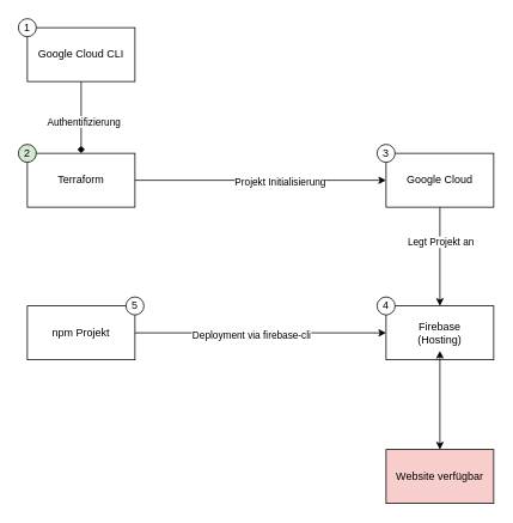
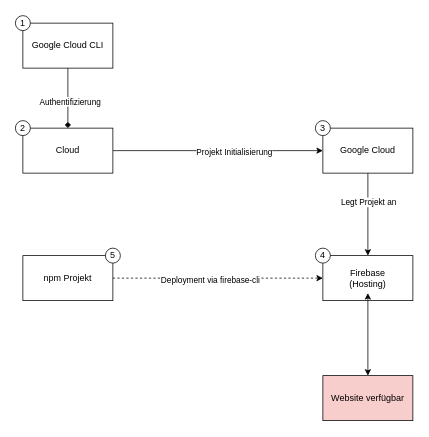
  <mxCell id="0" />
  <mxCell id="1" parent="0" />
  <mxCell id="2" style="edgeStyle=orthogonalEdgeStyle;rounded=0;orthogonalLoop=1;jettySize=auto;html=1;entryX=0;entryY=0.5;entryDx=0;entryDy=0;" parent="1" source="4" target="9" edge="1"><mxGeometry relative="1" as="geometry" /></mxCell>
  <mxCell id="3" value="Projekt Initialisierung" style="edgeLabel;html=1;align=center;verticalAlign=middle;resizable=0;points=[];" parent="2" vertex="1" connectable="0"><mxGeometry x="0.15" y="-1" relative="1" as="geometry"><mxPoint as="offset" /></mxGeometry></mxCell>
- <mxCell id="4" value="Terraform" style="rounded=0;whiteSpace=wrap;html=1;" parent="1" vertex="1"><mxGeometry x="30" y="170" width="120" height="60" as="geometry" /></mxCell>
+ <mxCell id="4" value="Cloud" style="rounded=0;whiteSpace=wrap;html=1;" parent="1" vertex="1"><mxGeometry x="30" y="170" width="120" height="60" as="geometry" /></mxCell>
  <mxCell id="5" style="edgeStyle=orthogonalEdgeStyle;rounded=0;orthogonalLoop=1;jettySize=auto;html=1;" edge="1" parent="1" source="6" target="21"><mxGeometry relative="1" as="geometry" /></mxCell>
  <mxCell id="6" value="Firebase&lt;div&gt;(Hosting)&lt;/div&gt;" style="rounded=0;whiteSpace=wrap;html=1;" parent="1" vertex="1"><mxGeometry x="430" y="340" width="120" height="60" as="geometry" /></mxCell>
  <mxCell id="7" style="edgeStyle=orthogonalEdgeStyle;rounded=0;orthogonalLoop=1;jettySize=auto;html=1;exitX=0.5;exitY=1;exitDx=0;exitDy=0;entryX=0.5;entryY=0;entryDx=0;entryDy=0;" parent="1" source="9" target="6" edge="1"><mxGeometry relative="1" as="geometry"><mxPoint x="360" y="270" as="targetPoint" /></mxGeometry></mxCell>
  <mxCell id="8" value="Legt Projekt an" style="edgeLabel;html=1;align=center;verticalAlign=middle;resizable=0;points=[];" parent="7" vertex="1" connectable="0"><mxGeometry x="-0.309" relative="1" as="geometry"><mxPoint as="offset" /></mxGeometry></mxCell>
  <mxCell id="9" value="Google Cloud" style="rounded=0;whiteSpace=wrap;html=1;" parent="1" vertex="1"><mxGeometry x="430" y="170" width="120" height="60" as="geometry" /></mxCell>
- <mxCell id="10" style="edgeStyle=orthogonalEdgeStyle;rounded=0;orthogonalLoop=1;jettySize=auto;html=1;entryX=0;entryY=0.5;entryDx=0;entryDy=0;" parent="1" source="12" target="6" edge="1"><mxGeometry relative="1" as="geometry" /></mxCell>
+ <mxCell id="10" style="edgeStyle=orthogonalEdgeStyle;rounded=0;orthogonalLoop=1;jettySize=auto;html=1;entryX=0;entryY=0.5;entryDx=0;entryDy=0;dashed=1;" parent="1" source="12" target="6" edge="1"><mxGeometry relative="1" as="geometry" /></mxCell>
  <mxCell id="11" value="Deployment via firebase-cli" style="edgeLabel;html=1;align=center;verticalAlign=middle;resizable=0;points=[];" parent="10" vertex="1" connectable="0"><mxGeometry x="-0.079" y="-2" relative="1" as="geometry"><mxPoint as="offset" /></mxGeometry></mxCell>
  <mxCell id="12" value="npm Projekt" style="rounded=0;whiteSpace=wrap;html=1;" parent="1" vertex="1"><mxGeometry x="30" y="340" width="120" height="60" as="geometry" /></mxCell>
  <mxCell id="13" style="edgeStyle=orthogonalEdgeStyle;rounded=0;orthogonalLoop=1;jettySize=auto;html=1;entryX=0.5;entryY=0;entryDx=0;entryDy=0;endArrow=diamond;" parent="1" source="15" target="4" edge="1"><mxGeometry relative="1" as="geometry" /></mxCell>
  <mxCell id="14" value="Authentifizierung" style="edgeLabel;html=1;align=center;verticalAlign=middle;resizable=0;points=[];" parent="13" vertex="1" connectable="0"><mxGeometry x="0.1" y="2" relative="1" as="geometry"><mxPoint as="offset" /></mxGeometry></mxCell>
  <mxCell id="15" value="Google Cloud CLI" style="rounded=0;whiteSpace=wrap;html=1;" parent="1" vertex="1"><mxGeometry x="30" y="30" width="120" height="60" as="geometry" /></mxCell>
  <mxCell id="16" value="1" style="ellipse;whiteSpace=wrap;html=1;" vertex="1" parent="1"><mxGeometry x="20" y="20" width="20" height="20" as="geometry" /></mxCell>
- <mxCell id="17" value="2" style="ellipse;whiteSpace=wrap;html=1;fillColor=#d5e8d4;" vertex="1" parent="1"><mxGeometry x="20" y="160" width="20" height="20" as="geometry" /></mxCell>
+ <mxCell id="17" value="2" style="ellipse;whiteSpace=wrap;html=1;" vertex="1" parent="1"><mxGeometry x="20" y="160" width="20" height="20" as="geometry" /></mxCell>
  <mxCell id="18" value="3" style="ellipse;whiteSpace=wrap;html=1;" vertex="1" parent="1"><mxGeometry x="420" y="160" width="20" height="20" as="geometry" /></mxCell>
  <mxCell id="19" value="4" style="ellipse;whiteSpace=wrap;html=1;" vertex="1" parent="1"><mxGeometry x="420" y="330" width="20" height="20" as="geometry" /></mxCell>
  <mxCell id="20" value="5" style="ellipse;whiteSpace=wrap;html=1;" vertex="1" parent="1"><mxGeometry x="140" y="330" width="20" height="20" as="geometry" /></mxCell>
  <mxCell id="21" value="Website verfügbar" style="rounded=0;whiteSpace=wrap;html=1;fillColor=#f8cecc;" vertex="1" parent="1"><mxGeometry x="430" y="500" width="120" height="60" as="geometry" /></mxCell>
  <mxCell id="22" style="edgeStyle=orthogonalEdgeStyle;rounded=0;orthogonalLoop=1;jettySize=auto;html=1;exitX=0.5;exitY=1;exitDx=0;exitDy=0;entryX=0.5;entryY=0.833;entryDx=0;entryDy=0;entryPerimeter=0;" edge="1" parent="1" source="6" target="6"><mxGeometry relative="1" as="geometry" /></mxCell>
